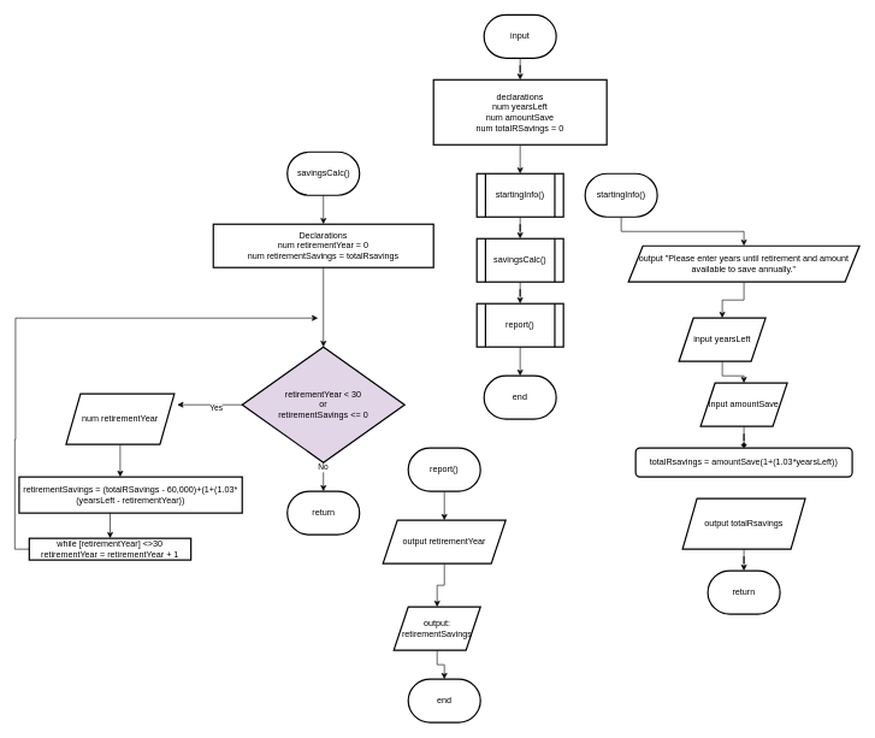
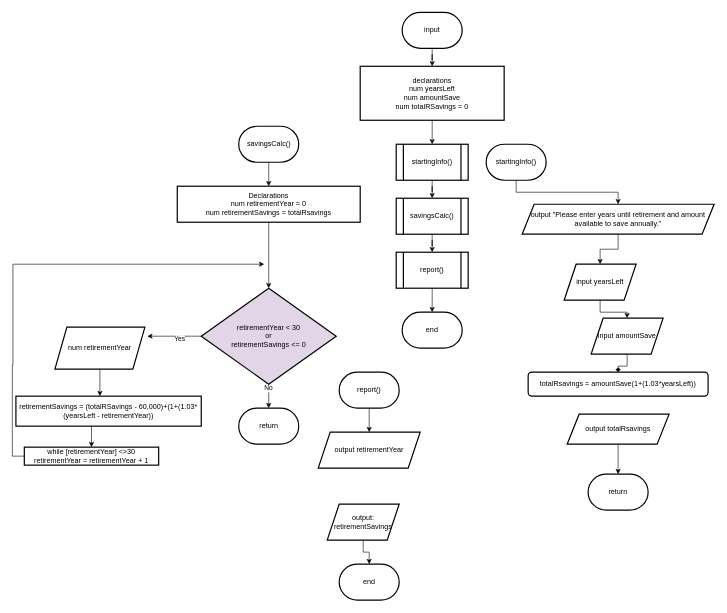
  <mxCell id="0" />
  <mxCell id="1" parent="0" />
  <mxCell id="2" value="" style="edgeStyle=orthogonalEdgeStyle;rounded=0;orthogonalLoop=1;jettySize=auto;html=1;" edge="1" parent="1" source="3" target="5"><mxGeometry relative="1" as="geometry" /></mxCell>
  <mxCell id="3" value="input" style="strokeWidth=2;html=1;shape=mxgraph.flowchart.terminator;whiteSpace=wrap;" vertex="1" parent="1"><mxGeometry x="670" y="20" width="100" height="60" as="geometry" /></mxCell>
  <mxCell id="4" value="" style="edgeStyle=orthogonalEdgeStyle;rounded=0;orthogonalLoop=1;jettySize=auto;html=1;" edge="1" parent="1" source="5" target="7"><mxGeometry relative="1" as="geometry" /></mxCell>
  <mxCell id="5" value="declarations&lt;div&gt;num yearsLeft&lt;/div&gt;&lt;div&gt;num amountSave&lt;/div&gt;&lt;div&gt;num totalRSavings = 0&lt;/div&gt;" style="whiteSpace=wrap;html=1;strokeWidth=2;" vertex="1" parent="1"><mxGeometry x="600" y="110" width="240" height="90" as="geometry" /></mxCell>
  <mxCell id="6" value="" style="edgeStyle=orthogonalEdgeStyle;rounded=0;orthogonalLoop=1;jettySize=auto;html=1;" edge="1" parent="1" source="7" target="9"><mxGeometry relative="1" as="geometry" /></mxCell>
  <mxCell id="7" value="startingInfo()" style="shape=process;whiteSpace=wrap;html=1;backgroundOutline=1;strokeWidth=2;" vertex="1" parent="1"><mxGeometry x="660" y="240" width="120" height="60" as="geometry" /></mxCell>
  <mxCell id="8" value="" style="edgeStyle=orthogonalEdgeStyle;rounded=0;orthogonalLoop=1;jettySize=auto;html=1;" edge="1" parent="1" source="9" target="11"><mxGeometry relative="1" as="geometry" /></mxCell>
  <mxCell id="9" value="savingsCalc()" style="shape=process;whiteSpace=wrap;html=1;backgroundOutline=1;strokeWidth=2;" vertex="1" parent="1"><mxGeometry x="660" y="330" width="120" height="60" as="geometry" /></mxCell>
  <mxCell id="10" value="" style="edgeStyle=orthogonalEdgeStyle;rounded=0;orthogonalLoop=1;jettySize=auto;html=1;" edge="1" parent="1" source="11"><mxGeometry relative="1" as="geometry"><mxPoint x="720" y="520" as="targetPoint" /></mxGeometry></mxCell>
  <mxCell id="11" value="report()" style="shape=process;whiteSpace=wrap;html=1;backgroundOutline=1;strokeWidth=2;" vertex="1" parent="1"><mxGeometry x="660" y="420" width="120" height="60" as="geometry" /></mxCell>
  <mxCell id="12" value="end" style="strokeWidth=2;html=1;shape=mxgraph.flowchart.terminator;whiteSpace=wrap;" vertex="1" parent="1"><mxGeometry x="670" y="520" width="100" height="60" as="geometry" /></mxCell>
  <mxCell id="13" value="" style="edgeStyle=orthogonalEdgeStyle;rounded=0;orthogonalLoop=1;jettySize=auto;html=1;" edge="1" parent="1" source="14" target="16"><mxGeometry relative="1" as="geometry" /></mxCell>
  <mxCell id="14" value="startingInfo()" style="strokeWidth=2;html=1;shape=mxgraph.flowchart.terminator;whiteSpace=wrap;" vertex="1" parent="1"><mxGeometry x="810" y="240" width="100" height="60" as="geometry" /></mxCell>
  <mxCell id="15" value="" style="edgeStyle=orthogonalEdgeStyle;rounded=0;orthogonalLoop=1;jettySize=auto;html=1;" edge="1" parent="1" source="16" target="18"><mxGeometry relative="1" as="geometry" /></mxCell>
  <mxCell id="16" value="output &quot;Please enter years until retirement and amount available to save annually.&quot;" style="shape=parallelogram;perimeter=parallelogramPerimeter;whiteSpace=wrap;html=1;fixedSize=1;strokeWidth=2;" vertex="1" parent="1"><mxGeometry x="870" y="340" width="320" height="50" as="geometry" /></mxCell>
  <mxCell id="17" value="" style="edgeStyle=orthogonalEdgeStyle;rounded=0;orthogonalLoop=1;jettySize=auto;html=1;" edge="1" parent="1" source="18" target="20"><mxGeometry relative="1" as="geometry" /></mxCell>
  <mxCell id="18" value="input yearsLeft" style="shape=parallelogram;perimeter=parallelogramPerimeter;whiteSpace=wrap;html=1;fixedSize=1;strokeWidth=2;" vertex="1" parent="1"><mxGeometry x="940" y="440" width="120" height="60" as="geometry" /></mxCell>
  <mxCell id="19" value="" style="edgeStyle=orthogonalEdgeStyle;rounded=0;orthogonalLoop=1;jettySize=auto;html=1;endArrow=diamond;" edge="1" parent="1" source="20" target="21"><mxGeometry relative="1" as="geometry" /></mxCell>
- <mxCell id="20" value="input amountSave" style="shape=parallelogram;perimeter=parallelogramPerimeter;whiteSpace=wrap;html=1;fixedSize=1;strokeWidth=2;" vertex="1" parent="1"><mxGeometry x="970" y="530" width="120" height="60" as="geometry" /></mxCell>
+ <mxCell id="20" value="input amountSave" style="shape=parallelogram;perimeter=parallelogramPerimeter;whiteSpace=wrap;html=1;fixedSize=1;strokeWidth=2;" vertex="1" parent="1"><mxGeometry x="985" y="530" width="120" height="60" as="geometry" /></mxCell>
  <mxCell id="21" value="totalRsavings = amountSave(1+(1.03*yearsLeft))" style="whiteSpace=wrap;html=1;strokeWidth=2;rounded=1;" vertex="1" parent="1"><mxGeometry x="880" y="620" width="300" height="40" as="geometry" /></mxCell>
  <mxCell id="22" value="" style="edgeStyle=orthogonalEdgeStyle;rounded=0;orthogonalLoop=1;jettySize=auto;html=1;" edge="1" parent="1" source="23" target="24"><mxGeometry relative="1" as="geometry" /></mxCell>
- <mxCell id="23" value="output totalRsavings" style="shape=parallelogram;perimeter=parallelogramPerimeter;whiteSpace=wrap;html=1;fixedSize=1;strokeWidth=2;" vertex="1" parent="1"><mxGeometry x="945" y="690" width="170" height="70" as="geometry" /></mxCell>
+ <mxCell id="23" value="output totalRsavings" style="shape=parallelogram;perimeter=parallelogramPerimeter;whiteSpace=wrap;html=1;fixedSize=1;strokeWidth=2;" vertex="1" parent="1"><mxGeometry x="945" y="690" width="170" height="50" as="geometry" /></mxCell>
  <mxCell id="24" value="return" style="strokeWidth=2;html=1;shape=mxgraph.flowchart.terminator;whiteSpace=wrap;" vertex="1" parent="1"><mxGeometry x="980" y="790" width="100" height="60" as="geometry" /></mxCell>
  <mxCell id="25" value="" style="edgeStyle=orthogonalEdgeStyle;rounded=0;orthogonalLoop=1;jettySize=auto;html=1;" edge="1" parent="1" source="26" target="28"><mxGeometry relative="1" as="geometry" /></mxCell>
  <mxCell id="26" value="savingsCalc()" style="strokeWidth=2;html=1;shape=mxgraph.flowchart.terminator;whiteSpace=wrap;" vertex="1" parent="1"><mxGeometry x="397.5" y="210" width="100" height="60" as="geometry" /></mxCell>
  <mxCell id="27" value="" style="edgeStyle=orthogonalEdgeStyle;rounded=0;orthogonalLoop=1;jettySize=auto;html=1;" edge="1" parent="1" source="28" target="33"><mxGeometry relative="1" as="geometry" /></mxCell>
  <mxCell id="28" value="Declarations&lt;div&gt;num retirementYear = 0&lt;/div&gt;&lt;div&gt;num retirementSavings = totalRsavings&lt;/div&gt;" style="whiteSpace=wrap;html=1;strokeWidth=2;" vertex="1" parent="1"><mxGeometry x="295" y="310" width="305" height="60" as="geometry" /></mxCell>
  <mxCell id="29" value="" style="edgeStyle=orthogonalEdgeStyle;rounded=0;orthogonalLoop=1;jettySize=auto;html=1;" edge="1" parent="1" source="33" target="39"><mxGeometry relative="1" as="geometry" /></mxCell>
  <mxCell id="30" value="No" style="edgeLabel;html=1;align=center;verticalAlign=middle;resizable=0;points=[];" vertex="1" connectable="0" parent="29"><mxGeometry x="-0.7" y="-1" relative="1" as="geometry"><mxPoint as="offset" /></mxGeometry></mxCell>
  <mxCell id="31" style="edgeStyle=orthogonalEdgeStyle;rounded=0;orthogonalLoop=1;jettySize=auto;html=1;exitX=0;exitY=0.5;exitDx=0;exitDy=0;" edge="1" parent="1" source="33"><mxGeometry relative="1" as="geometry"><mxPoint x="245" y="560" as="targetPoint" /></mxGeometry></mxCell>
  <mxCell id="32" value="Yes" style="edgeLabel;html=1;align=center;verticalAlign=middle;resizable=0;points=[];" vertex="1" connectable="0" parent="31"><mxGeometry x="-0.182" y="4" relative="1" as="geometry"><mxPoint as="offset" /></mxGeometry></mxCell>
  <mxCell id="33" value="retirementYear &amp;lt; 30&lt;div&gt;or&lt;/div&gt;&lt;div&gt;retirementSavings &amp;lt;= 0&lt;/div&gt;" style="rhombus;whiteSpace=wrap;html=1;strokeWidth=2;fillColor=#e1d5e7;" vertex="1" parent="1"><mxGeometry x="335" y="480" width="225" height="160" as="geometry" /></mxCell>
  <mxCell id="34" value="" style="edgeStyle=orthogonalEdgeStyle;rounded=0;orthogonalLoop=1;jettySize=auto;html=1;entryX=0.5;entryY=0;entryDx=0;entryDy=0;" edge="1" parent="1" source="35"><mxGeometry relative="1" as="geometry"><mxPoint x="166" y="660" as="targetPoint" /></mxGeometry></mxCell>
  <mxCell id="35" value="num retirementYear" style="shape=parallelogram;perimeter=parallelogramPerimeter;whiteSpace=wrap;html=1;fixedSize=1;strokeWidth=2;" vertex="1" parent="1"><mxGeometry x="91" y="545" width="150" height="70" as="geometry" /></mxCell>
  <mxCell id="36" style="edgeStyle=orthogonalEdgeStyle;rounded=0;orthogonalLoop=1;jettySize=auto;html=1;exitX=0;exitY=0.5;exitDx=0;exitDy=0;" edge="1" parent="1" source="37"><mxGeometry relative="1" as="geometry"><mxPoint x="440" y="440" as="targetPoint" /><Array as="points"><mxPoint x="20" y="760" /><mxPoint x="20" y="608" /><mxPoint x="21" y="608" /></Array></mxGeometry></mxCell>
  <mxCell id="37" value="&lt;div&gt;while [retirementYear] &amp;lt;&amp;gt;30&lt;/div&gt;&lt;div&gt;&lt;span style=&quot;background-color: transparent; color: light-dark(rgb(0, 0, 0), rgb(255, 255, 255));&quot;&gt;retirementYear = retirementYear + 1&lt;/span&gt;&lt;/div&gt;" style="whiteSpace=wrap;html=1;strokeWidth=2;" vertex="1" parent="1"><mxGeometry x="40" y="745" width="224" height="30" as="geometry" /></mxCell>
  <mxCell id="38" style="edgeStyle=orthogonalEdgeStyle;rounded=0;orthogonalLoop=1;jettySize=auto;html=1;exitX=0.417;exitY=0.925;exitDx=0;exitDy=0;entryX=0.5;entryY=0;entryDx=0;entryDy=0;exitPerimeter=0;" edge="1" parent="1" source="40" target="37"><mxGeometry relative="1" as="geometry"><mxPoint x="166" y="720" as="sourcePoint" /></mxGeometry></mxCell>
  <mxCell id="39" value="return" style="strokeWidth=2;html=1;shape=mxgraph.flowchart.terminator;whiteSpace=wrap;" vertex="1" parent="1"><mxGeometry x="397.5" y="680" width="100" height="60" as="geometry" /></mxCell>
  <mxCell id="40" value="retirementSavings = (totalRSavings - 60,000)+(1+(1.03*(yearsLeft - retirementYear))" style="whiteSpace=wrap;html=1;strokeWidth=2;" vertex="1" parent="1"><mxGeometry x="26" y="660" width="309" height="50" as="geometry" /></mxCell>
  <mxCell id="41" value="" style="edgeStyle=orthogonalEdgeStyle;rounded=0;orthogonalLoop=1;jettySize=auto;html=1;" edge="1" parent="1" source="42" target="44"><mxGeometry relative="1" as="geometry" /></mxCell>
  <mxCell id="42" value="report()" style="strokeWidth=2;html=1;shape=mxgraph.flowchart.terminator;whiteSpace=wrap;" vertex="1" parent="1"><mxGeometry x="565" y="620" width="100" height="60" as="geometry" /></mxCell>
- <mxCell id="43" value="" style="edgeStyle=orthogonalEdgeStyle;rounded=0;orthogonalLoop=1;jettySize=auto;html=1;" edge="1" parent="1" source="44" target="46"><mxGeometry relative="1" as="geometry" /></mxCell>
  <mxCell id="44" value="output retirementYear" style="shape=parallelogram;perimeter=parallelogramPerimeter;whiteSpace=wrap;html=1;fixedSize=1;strokeWidth=2;" vertex="1" parent="1"><mxGeometry x="530" y="720" width="170" height="60" as="geometry" /></mxCell>
  <mxCell id="45" style="edgeStyle=orthogonalEdgeStyle;rounded=0;orthogonalLoop=1;jettySize=auto;html=1;exitX=0.5;exitY=1;exitDx=0;exitDy=0;" edge="1" parent="1" source="46" target="47"><mxGeometry relative="1" as="geometry" /></mxCell>
  <mxCell id="46" value="output: retirementSavings" style="shape=parallelogram;perimeter=parallelogramPerimeter;whiteSpace=wrap;html=1;fixedSize=1;strokeWidth=2;" vertex="1" parent="1"><mxGeometry x="545" y="840" width="120" height="60" as="geometry" /></mxCell>
  <mxCell id="47" value="end" style="strokeWidth=2;html=1;shape=mxgraph.flowchart.terminator;whiteSpace=wrap;" vertex="1" parent="1"><mxGeometry x="565" y="940" width="100" height="60" as="geometry" /></mxCell>
